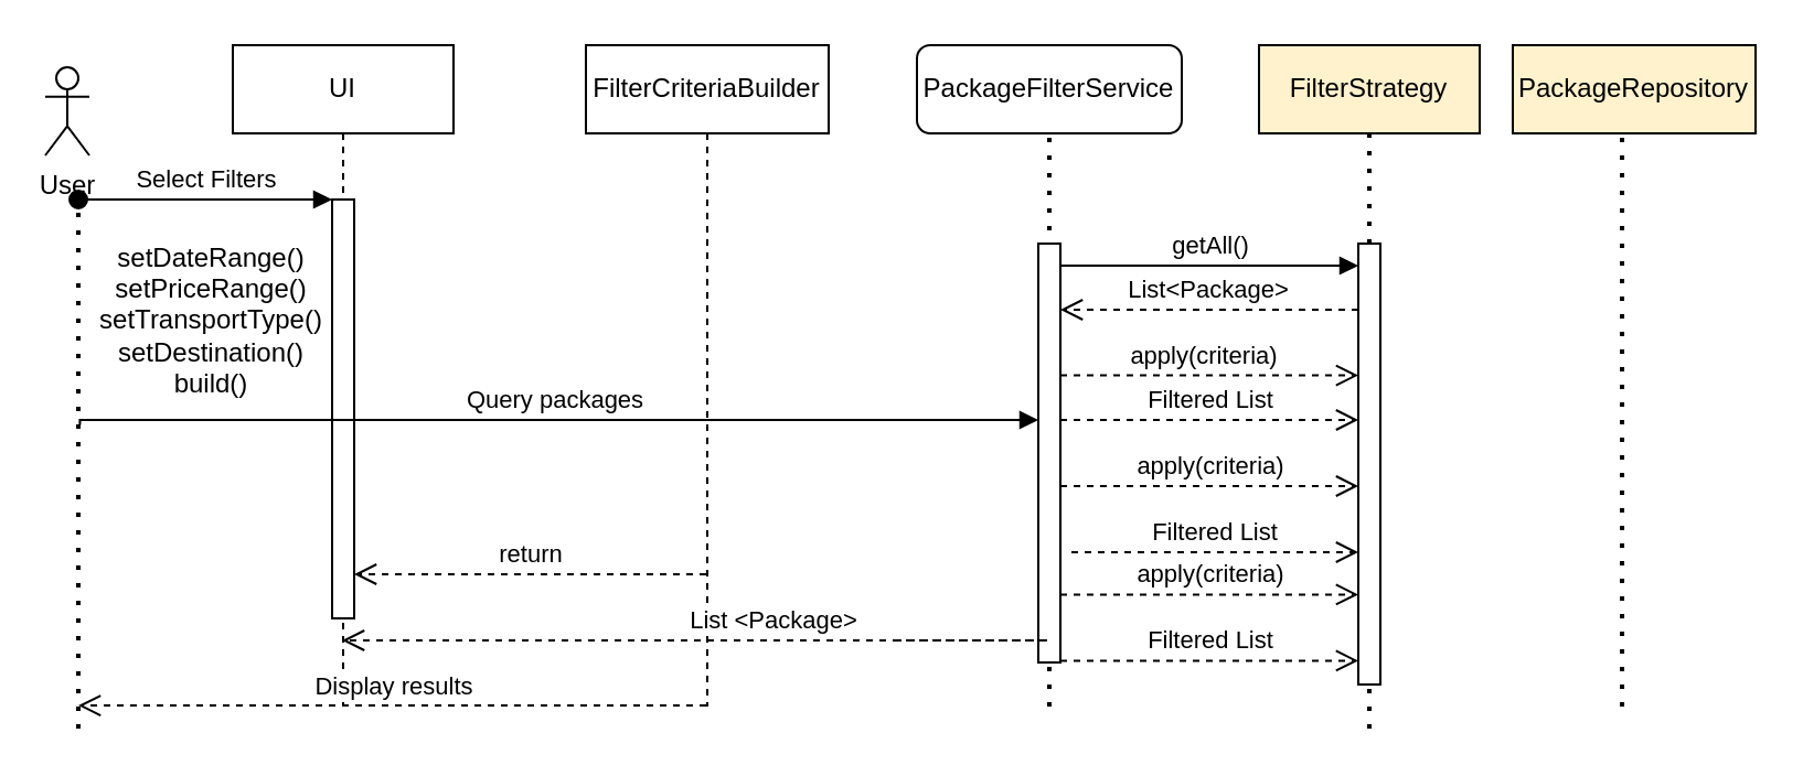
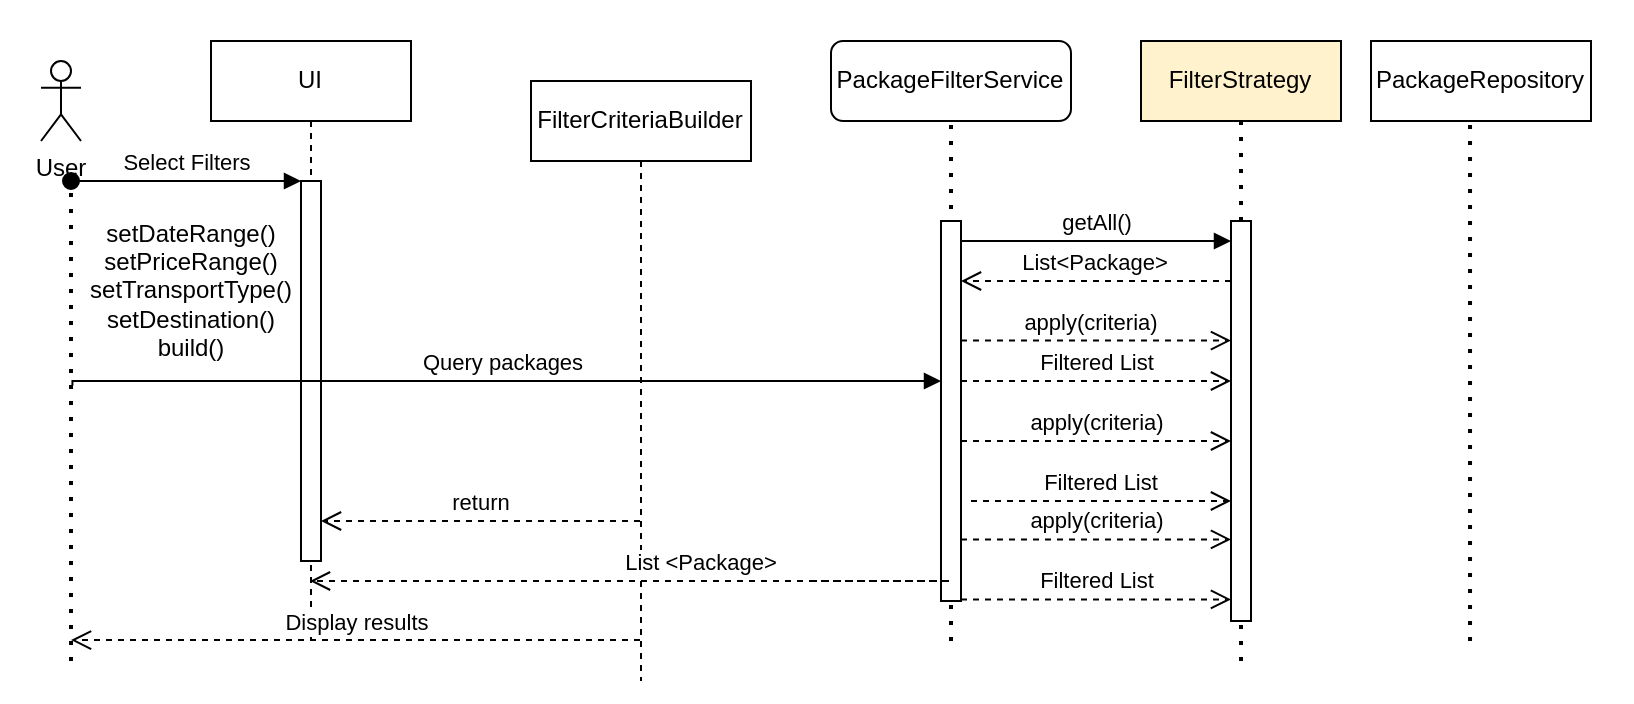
  <mxCell id="0" />
  <mxCell id="1" parent="0" />
  <mxCell id="2" value="UI" style="shape=umlLifeline;perimeter=lifelinePerimeter;whiteSpace=wrap;html=1;container=0;dropTarget=0;collapsible=0;recursiveResize=0;outlineConnect=0;portConstraint=eastwest;newEdgeStyle={&quot;edgeStyle&quot;:&quot;elbowEdgeStyle&quot;,&quot;elbow&quot;:&quot;vertical&quot;,&quot;curved&quot;:0,&quot;rounded&quot;:0};" parent="1" vertex="1"><mxGeometry x="105" y="20" width="100" height="300" as="geometry" /></mxCell>
  <mxCell id="3" value="" style="html=1;points=[];perimeter=orthogonalPerimeter;outlineConnect=0;targetShapes=umlLifeline;portConstraint=eastwest;newEdgeStyle={&quot;edgeStyle&quot;:&quot;elbowEdgeStyle&quot;,&quot;elbow&quot;:&quot;vertical&quot;,&quot;curved&quot;:0,&quot;rounded&quot;:0};" parent="2" vertex="1"><mxGeometry x="45" y="70" width="10" height="190" as="geometry" /></mxCell>
  <mxCell id="4" value="Select Filters" style="html=1;verticalAlign=bottom;startArrow=oval;endArrow=block;startSize=8;edgeStyle=elbowEdgeStyle;elbow=vertical;curved=0;rounded=0;" parent="2" target="3" edge="1"><mxGeometry relative="1" as="geometry"><mxPoint x="-70" y="70" as="sourcePoint" /></mxGeometry></mxCell>
- <mxCell id="5" value="FilterCriteriaBuilder" style="shape=umlLifeline;perimeter=lifelinePerimeter;whiteSpace=wrap;html=1;container=0;dropTarget=0;collapsible=0;recursiveResize=0;outlineConnect=0;portConstraint=eastwest;newEdgeStyle={&quot;edgeStyle&quot;:&quot;elbowEdgeStyle&quot;,&quot;elbow&quot;:&quot;vertical&quot;,&quot;curved&quot;:0,&quot;rounded&quot;:0};" parent="1" vertex="1"><mxGeometry x="265" y="20" width="110" height="300" as="geometry" /></mxCell>
+ <mxCell id="5" value="FilterCriteriaBuilder" style="shape=umlLifeline;perimeter=lifelinePerimeter;whiteSpace=wrap;html=1;container=0;dropTarget=0;collapsible=0;recursiveResize=0;outlineConnect=0;portConstraint=eastwest;newEdgeStyle={&quot;edgeStyle&quot;:&quot;elbowEdgeStyle&quot;,&quot;elbow&quot;:&quot;vertical&quot;,&quot;curved&quot;:0,&quot;rounded&quot;:0};" parent="1" vertex="1"><mxGeometry x="265" y="40" width="110" height="300" as="geometry" /></mxCell>
  <mxCell id="6" value="Query packages" style="html=1;verticalAlign=bottom;endArrow=block;edgeStyle=elbowEdgeStyle;elbow=vertical;curved=0;rounded=0;exitX=0.006;exitY=1.025;exitDx=0;exitDy=0;exitPerimeter=0;" parent="1" source="20" target="16" edge="1"><mxGeometry relative="1" as="geometry"><mxPoint x="160" y="190" as="sourcePoint" /><Array as="points"><mxPoint x="250" y="190" /></Array><mxPoint x="325" y="190" as="targetPoint" /></mxGeometry></mxCell>
  <mxCell id="7" value="return" style="html=1;verticalAlign=bottom;endArrow=open;dashed=1;endSize=8;edgeStyle=elbowEdgeStyle;elbow=vertical;curved=0;rounded=0;" parent="1" source="5" target="3" edge="1"><mxGeometry relative="1" as="geometry"><mxPoint x="265" y="185" as="targetPoint" /><Array as="points"><mxPoint x="260" y="260" /></Array><mxPoint x="300" y="350" as="sourcePoint" /></mxGeometry></mxCell>
  <mxCell id="8" value="PackageFilterService" style="whiteSpace=wrap;html=1;rounded=1;" vertex="1" parent="1"><mxGeometry x="415" y="20" width="120" height="40" as="geometry" /></mxCell>
  <mxCell id="9" value="FilterStrategy" style="rounded=0;whiteSpace=wrap;html=1;fillColor=#fff2cc;" vertex="1" parent="1"><mxGeometry x="570" y="20" width="100" height="40" as="geometry" /></mxCell>
- <mxCell id="10" value="PackageRepository" style="rounded=0;whiteSpace=wrap;html=1;fillColor=#fff2cc;" vertex="1" parent="1"><mxGeometry x="685" y="20" width="110" height="40" as="geometry" /></mxCell>
+ <mxCell id="10" value="PackageRepository" style="rounded=0;whiteSpace=wrap;html=1;" vertex="1" parent="1"><mxGeometry x="685" y="20" width="110" height="40" as="geometry" /></mxCell>
  <mxCell id="11" value="User" style="shape=umlActor;verticalLabelPosition=bottom;verticalAlign=top;html=1;outlineConnect=0;" vertex="1" parent="1"><mxGeometry x="20" y="30" width="20" height="40" as="geometry" /></mxCell>
  <mxCell id="12" value="" style="endArrow=none;dashed=1;html=1;dashPattern=1 3;strokeWidth=2;rounded=0;" edge="1" parent="1"><mxGeometry width="50" height="50" relative="1" as="geometry"><mxPoint x="35" y="330" as="sourcePoint" /><mxPoint x="35" y="90" as="targetPoint" /></mxGeometry></mxCell>
  <mxCell id="13" value="" style="endArrow=none;dashed=1;html=1;dashPattern=1 3;strokeWidth=2;rounded=0;entryX=0.5;entryY=1;entryDx=0;entryDy=0;" edge="1" parent="1" target="8"><mxGeometry width="50" height="50" relative="1" as="geometry"><mxPoint x="475" y="320" as="sourcePoint" /><mxPoint x="535" y="120" as="targetPoint" /></mxGeometry></mxCell>
  <mxCell id="14" value="" style="endArrow=none;dashed=1;html=1;dashPattern=1 3;strokeWidth=2;rounded=0;entryX=0.5;entryY=1;entryDx=0;entryDy=0;" edge="1" parent="1" source="24" target="9"><mxGeometry width="50" height="50" relative="1" as="geometry"><mxPoint x="604.52" y="320" as="sourcePoint" /><mxPoint x="604.52" y="60" as="targetPoint" /></mxGeometry></mxCell>
  <mxCell id="15" value="" style="endArrow=none;dashed=1;html=1;dashPattern=1 3;strokeWidth=2;rounded=0;entryX=0.5;entryY=1;entryDx=0;entryDy=0;" edge="1" parent="1"><mxGeometry width="50" height="50" relative="1" as="geometry"><mxPoint x="734.52" y="320" as="sourcePoint" /><mxPoint x="734.52" y="60" as="targetPoint" /></mxGeometry></mxCell>
  <mxCell id="16" value="" style="html=1;points=[];perimeter=orthogonalPerimeter;outlineConnect=0;targetShapes=umlLifeline;portConstraint=eastwest;newEdgeStyle={&quot;edgeStyle&quot;:&quot;elbowEdgeStyle&quot;,&quot;elbow&quot;:&quot;vertical&quot;,&quot;curved&quot;:0,&quot;rounded&quot;:0};" vertex="1" parent="1"><mxGeometry x="470" y="110" width="10" height="190" as="geometry" /></mxCell>
  <mxCell id="17" value="List &amp;lt;Package&amp;gt;" style="html=1;verticalAlign=bottom;endArrow=open;dashed=1;endSize=8;edgeStyle=elbowEdgeStyle;elbow=vertical;curved=0;rounded=0;" edge="1" parent="1" target="2"><mxGeometry relative="1" as="geometry"><mxPoint x="565" y="290" as="targetPoint" /><Array as="points"><mxPoint x="475" y="290" /></Array><mxPoint x="405" y="290" as="sourcePoint" /></mxGeometry></mxCell>
  <mxCell id="18" value="getAll()" style="html=1;verticalAlign=bottom;endArrow=block;edgeStyle=elbowEdgeStyle;elbow=vertical;curved=0;rounded=0;" parent="1" target="24" edge="1"><mxGeometry relative="1" as="geometry"><mxPoint x="480" y="120" as="sourcePoint" /><Array as="points"><mxPoint x="615" y="120" /><mxPoint x="545" y="130" /></Array><mxPoint x="605" y="130" as="targetPoint" /></mxGeometry></mxCell>
  <mxCell id="19" value="List&amp;lt;Package&amp;gt;" style="html=1;verticalAlign=bottom;endArrow=open;dashed=1;endSize=8;edgeStyle=elbowEdgeStyle;elbow=vertical;curved=0;rounded=0;" parent="1" source="24" target="16" edge="1"><mxGeometry relative="1" as="geometry"><mxPoint x="495" y="165" as="targetPoint" /><Array as="points"><mxPoint x="505" y="140" /><mxPoint x="575" y="160" /><mxPoint x="555" y="170" /><mxPoint x="575" y="175" /></Array><mxPoint x="605" y="175" as="sourcePoint" /></mxGeometry></mxCell>
  <mxCell id="20" value="setDateRange()&lt;div&gt;setPriceRange()&lt;/div&gt;&lt;div&gt;setTransportType()&lt;/div&gt;&lt;div&gt;setDestination()&lt;/div&gt;&lt;div&gt;&lt;span style=&quot;background-color: transparent; color: light-dark(rgb(0, 0, 0), rgb(255, 255, 255));&quot;&gt;build()&lt;/span&gt;&lt;/div&gt;" style="text;html=1;align=center;verticalAlign=middle;resizable=0;points=[];autosize=1;strokeColor=none;fillColor=none;" vertex="1" parent="1"><mxGeometry x="35" y="100" width="120" height="90" as="geometry" /></mxCell>
  <mxCell id="21" value="apply(criteria)" style="html=1;verticalAlign=bottom;endArrow=open;dashed=1;endSize=8;edgeStyle=elbowEdgeStyle;elbow=vertical;curved=0;rounded=0;" edge="1" parent="1"><mxGeometry x="-0.04" relative="1" as="geometry"><mxPoint x="615" y="169.8" as="targetPoint" /><Array as="points"><mxPoint x="535" y="169.8" /></Array><mxPoint x="480" y="169.8" as="sourcePoint" /><mxPoint as="offset" /></mxGeometry></mxCell>
  <mxCell id="22" value="Filtered List" style="html=1;verticalAlign=bottom;endArrow=open;dashed=1;endSize=8;edgeStyle=elbowEdgeStyle;elbow=vertical;curved=0;rounded=0;" edge="1" parent="1" target="24"><mxGeometry relative="1" as="geometry"><mxPoint x="605" y="190" as="targetPoint" /><Array as="points"><mxPoint x="535" y="190" /></Array><mxPoint x="480" y="190" as="sourcePoint" /></mxGeometry></mxCell>
  <mxCell id="23" value="" style="endArrow=none;dashed=1;html=1;dashPattern=1 3;strokeWidth=2;rounded=0;entryX=0.5;entryY=1;entryDx=0;entryDy=0;" edge="1" parent="1" target="24"><mxGeometry width="50" height="50" relative="1" as="geometry"><mxPoint x="620" y="330" as="sourcePoint" /><mxPoint x="604.52" y="60" as="targetPoint" /></mxGeometry></mxCell>
  <mxCell id="24" value="" style="html=1;points=[];perimeter=orthogonalPerimeter;outlineConnect=0;targetShapes=umlLifeline;portConstraint=eastwest;newEdgeStyle={&quot;edgeStyle&quot;:&quot;elbowEdgeStyle&quot;,&quot;elbow&quot;:&quot;vertical&quot;,&quot;curved&quot;:0,&quot;rounded&quot;:0};" vertex="1" parent="1"><mxGeometry x="615" y="110" width="10" height="200" as="geometry" /></mxCell>
  <mxCell id="25" value="apply(criteria)" style="html=1;verticalAlign=bottom;endArrow=open;dashed=1;endSize=8;edgeStyle=elbowEdgeStyle;elbow=vertical;curved=0;rounded=0;" edge="1" parent="1" target="24"><mxGeometry relative="1" as="geometry"><mxPoint x="605" y="220" as="targetPoint" /><Array as="points"><mxPoint x="535" y="220" /></Array><mxPoint x="480" y="220" as="sourcePoint" /></mxGeometry></mxCell>
  <mxCell id="26" value="Filtered List" style="html=1;verticalAlign=bottom;endArrow=open;dashed=1;endSize=8;edgeStyle=elbowEdgeStyle;elbow=vertical;curved=0;rounded=0;" edge="1" parent="1" target="24"><mxGeometry relative="1" as="geometry"><mxPoint x="610" y="250" as="targetPoint" /><Array as="points"><mxPoint x="540" y="250" /></Array><mxPoint x="485" y="250" as="sourcePoint" /></mxGeometry></mxCell>
  <mxCell id="27" value="apply(criteria)" style="html=1;verticalAlign=bottom;endArrow=open;dashed=1;endSize=8;edgeStyle=elbowEdgeStyle;elbow=vertical;curved=0;rounded=0;" edge="1" parent="1" target="24"><mxGeometry relative="1" as="geometry"><mxPoint x="605" y="269.23" as="targetPoint" /><Array as="points"><mxPoint x="535" y="269.23" /></Array><mxPoint x="480" y="269.23" as="sourcePoint" /></mxGeometry></mxCell>
  <mxCell id="28" value="Filtered List" style="html=1;verticalAlign=bottom;endArrow=open;dashed=1;endSize=8;edgeStyle=elbowEdgeStyle;elbow=vertical;curved=0;rounded=0;" edge="1" parent="1" target="24"><mxGeometry relative="1" as="geometry"><mxPoint x="605" y="299.23" as="targetPoint" /><Array as="points"><mxPoint x="535" y="299.23" /></Array><mxPoint x="480" y="299.23" as="sourcePoint" /></mxGeometry></mxCell>
  <mxCell id="29" value="Display results" style="html=1;verticalAlign=bottom;endArrow=open;dashed=1;endSize=8;edgeStyle=elbowEdgeStyle;elbow=vertical;curved=0;rounded=0;" edge="1" parent="1" source="5"><mxGeometry relative="1" as="geometry"><mxPoint x="35" y="320" as="targetPoint" /><Array as="points"><mxPoint x="205" y="319.53" /></Array><mxPoint x="255" y="319.53" as="sourcePoint" /></mxGeometry></mxCell>
